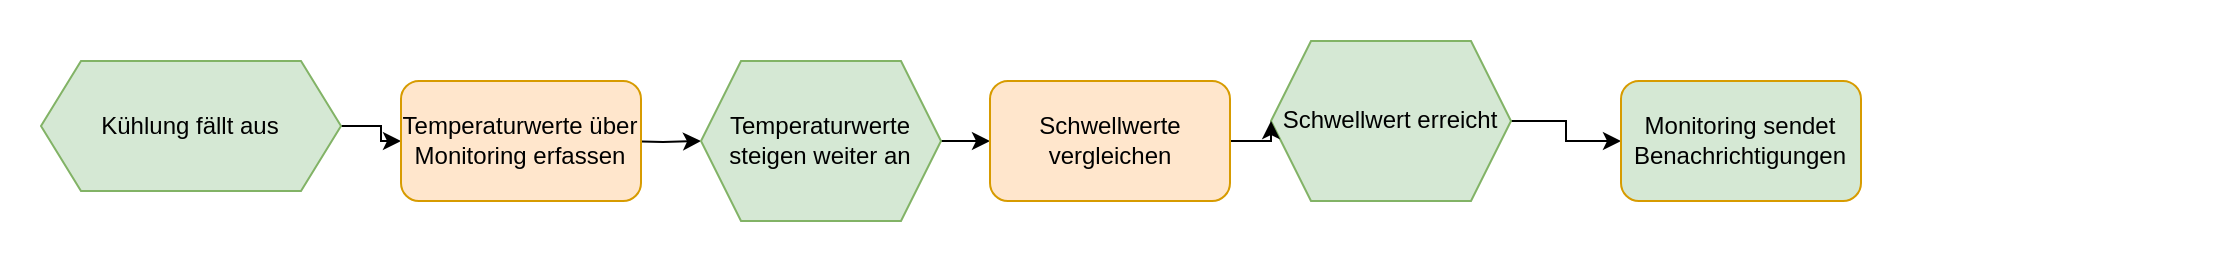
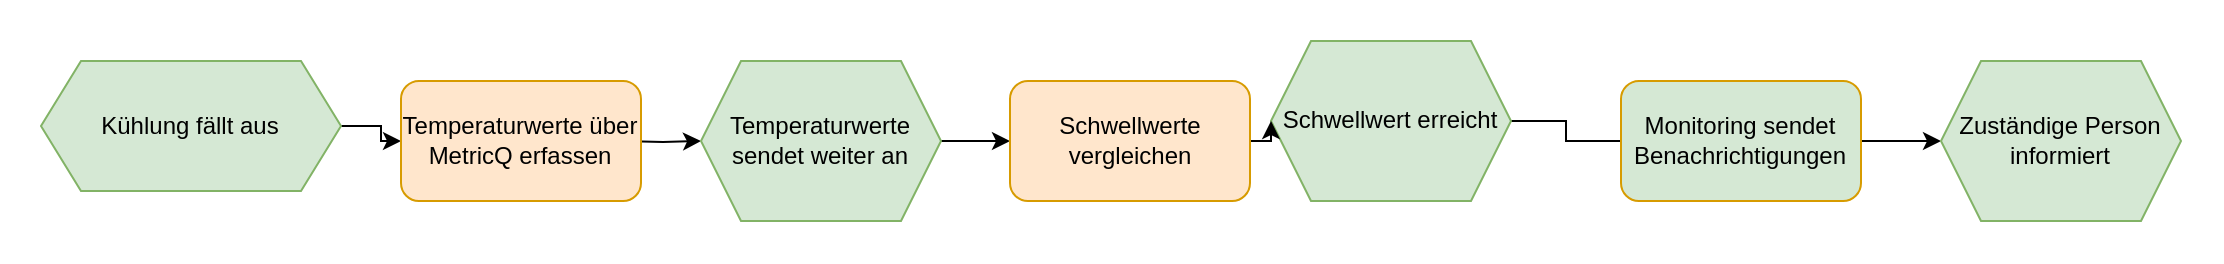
  <mxCell id="0" />
  <mxCell id="1" parent="0" />
  <mxCell id="2" style="edgeStyle=orthogonalEdgeStyle;rounded=0;orthogonalLoop=1;jettySize=auto;html=1;exitX=1;exitY=0.5;exitDx=0;exitDy=0;" edge="1" parent="1" source="3" target="12"><mxGeometry relative="1" as="geometry"><mxPoint x="190" y="70" as="targetPoint" /></mxGeometry></mxCell>
  <mxCell id="3" value="Kühlung fällt aus" style="shape=hexagon;perimeter=hexagonPerimeter2;whiteSpace=wrap;html=1;fixedSize=1;fillColor=#d5e8d4;strokeColor=#82b366;" vertex="1" parent="1"><mxGeometry x="20" y="30" width="150" height="65" as="geometry" /></mxCell>
  <mxCell id="4" style="edgeStyle=orthogonalEdgeStyle;rounded=0;orthogonalLoop=1;jettySize=auto;html=1;exitX=1;exitY=0.5;exitDx=0;exitDy=0;" edge="1" parent="1" target="6"><mxGeometry relative="1" as="geometry"><mxPoint x="310" y="70" as="sourcePoint" /></mxGeometry></mxCell>
  <mxCell id="5" style="edgeStyle=orthogonalEdgeStyle;rounded=0;orthogonalLoop=1;jettySize=auto;html=1;exitX=1;exitY=0.5;exitDx=0;exitDy=0;" edge="1" parent="1" source="6" target="14"><mxGeometry relative="1" as="geometry" /></mxCell>
- <mxCell id="6" value="Temperaturwerte steigen weiter an" style="shape=hexagon;perimeter=hexagonPerimeter2;whiteSpace=wrap;html=1;fixedSize=1;fillColor=#d5e8d4;strokeColor=#82b366;" vertex="1" parent="1"><mxGeometry x="350" y="30" width="120" height="80" as="geometry" /></mxCell>
- <mxCell id="7" style="edgeStyle=orthogonalEdgeStyle;rounded=0;orthogonalLoop=1;jettySize=auto;html=1;exitX=1;exitY=0.5;exitDx=0;exitDy=0;" edge="1" parent="1" source="8" target="10"><mxGeometry relative="1" as="geometry" /></mxCell>
+ <mxCell id="6" value="Temperaturwerte sendet weiter an" style="shape=hexagon;perimeter=hexagonPerimeter2;whiteSpace=wrap;html=1;fixedSize=1;fillColor=#d5e8d4;strokeColor=#82b366;" vertex="1" parent="1"><mxGeometry x="350" y="30" width="120" height="80" as="geometry" /></mxCell>
+ <mxCell id="7" style="edgeStyle=orthogonalEdgeStyle;rounded=0;orthogonalLoop=1;jettySize=auto;html=1;exitX=1;exitY=0.5;exitDx=0;exitDy=0;endArrow=none;" edge="1" parent="1" source="8" target="10"><mxGeometry relative="1" as="geometry" /></mxCell>
  <mxCell id="8" value="Schwellwert erreicht" style="shape=hexagon;perimeter=hexagonPerimeter2;whiteSpace=wrap;html=1;fixedSize=1;fillColor=#d5e8d4;strokeColor=#82b366;" vertex="1" parent="1"><mxGeometry x="635" y="20" width="120" height="80" as="geometry" /></mxCell>
+ <mxCell id="9" style="edgeStyle=orthogonalEdgeStyle;rounded=0;orthogonalLoop=1;jettySize=auto;html=1;exitX=1;exitY=0.5;exitDx=0;exitDy=0;" edge="1" parent="1" source="10" target="11"><mxGeometry relative="1" as="geometry" /></mxCell>
  <mxCell id="10" value="Monitoring sendet Benachrichtigungen" style="rounded=1;whiteSpace=wrap;html=1;fillColor=#d5e8d4;strokeColor=#d79b00;" vertex="1" parent="1"><mxGeometry x="810" y="40" width="120" height="60" as="geometry" /></mxCell>
- <mxCell id="12" value="Temperaturwerte über Monitoring erfassen" style="rounded=1;whiteSpace=wrap;html=1;fillColor=#ffe6cc;strokeColor=#d79b00;" vertex="1" parent="1"><mxGeometry x="200" y="40" width="120" height="60" as="geometry" /></mxCell>
+ <mxCell id="11" value="Zuständige Person informiert" style="shape=hexagon;perimeter=hexagonPerimeter2;whiteSpace=wrap;html=1;fixedSize=1;fillColor=#d5e8d4;strokeColor=#82b366;" vertex="1" parent="1"><mxGeometry x="970" y="30" width="120" height="80" as="geometry" /></mxCell>
+ <mxCell id="12" value="Temperaturwerte über MetricQ erfassen" style="rounded=1;whiteSpace=wrap;html=1;fillColor=#ffe6cc;strokeColor=#d79b00;" vertex="1" parent="1"><mxGeometry x="200" y="40" width="120" height="60" as="geometry" /></mxCell>
  <mxCell id="13" style="edgeStyle=orthogonalEdgeStyle;rounded=0;orthogonalLoop=1;jettySize=auto;html=1;exitX=1;exitY=0.5;exitDx=0;exitDy=0;entryX=0;entryY=0.5;entryDx=0;entryDy=0;" edge="1" parent="1" source="14" target="8"><mxGeometry relative="1" as="geometry" /></mxCell>
- <mxCell id="14" value="Schwellwerte vergleichen" style="rounded=1;whiteSpace=wrap;html=1;fillColor=#ffe6cc;strokeColor=#d79b00;" vertex="1" parent="1"><mxGeometry x="494.5" y="40" width="120" height="60" as="geometry" /></mxCell>
+ <mxCell id="14" value="Schwellwerte vergleichen" style="rounded=1;whiteSpace=wrap;html=1;fillColor=#ffe6cc;strokeColor=#d79b00;" vertex="1" parent="1"><mxGeometry x="504.5" y="40" width="120" height="60" as="geometry" /></mxCell>
